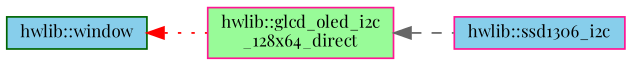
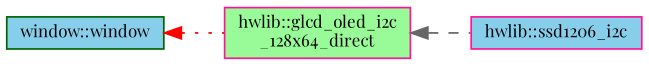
  digraph {
    fontname="Playfair Display"
    rankdir=LR
    node [color=deeppink fillcolor=skyblue fontname="Playfair Display" fontsize=10 shape=record style=filled]
    edge [dir=back fontname="Playfair Display" fontsize=10 labelfontname=Helvetica labelfontsize=10]
    n1 [fillcolor=palegreen fontcolor=black height=0.2 label="hwlib::glcd_oled_i2c\l_128x64_direct" width=0.4]
-   n2 [height=0.2 label="hwlib::ssd1306_i2c" width=0.4]
-   n3 [color=darkgreen height=0.2 label="hwlib::window" width=0.4]
+   n2 [height=0.2 label="hwlib::ssd1206_i2c" width=0.4]
+   n3 [color=darkgreen height=0.2 label="window::window" width=0.4]
    n1 -> n2 [color=gray40 style=dashed]
    n3 -> n1 [color=red style=dotted]
  }
